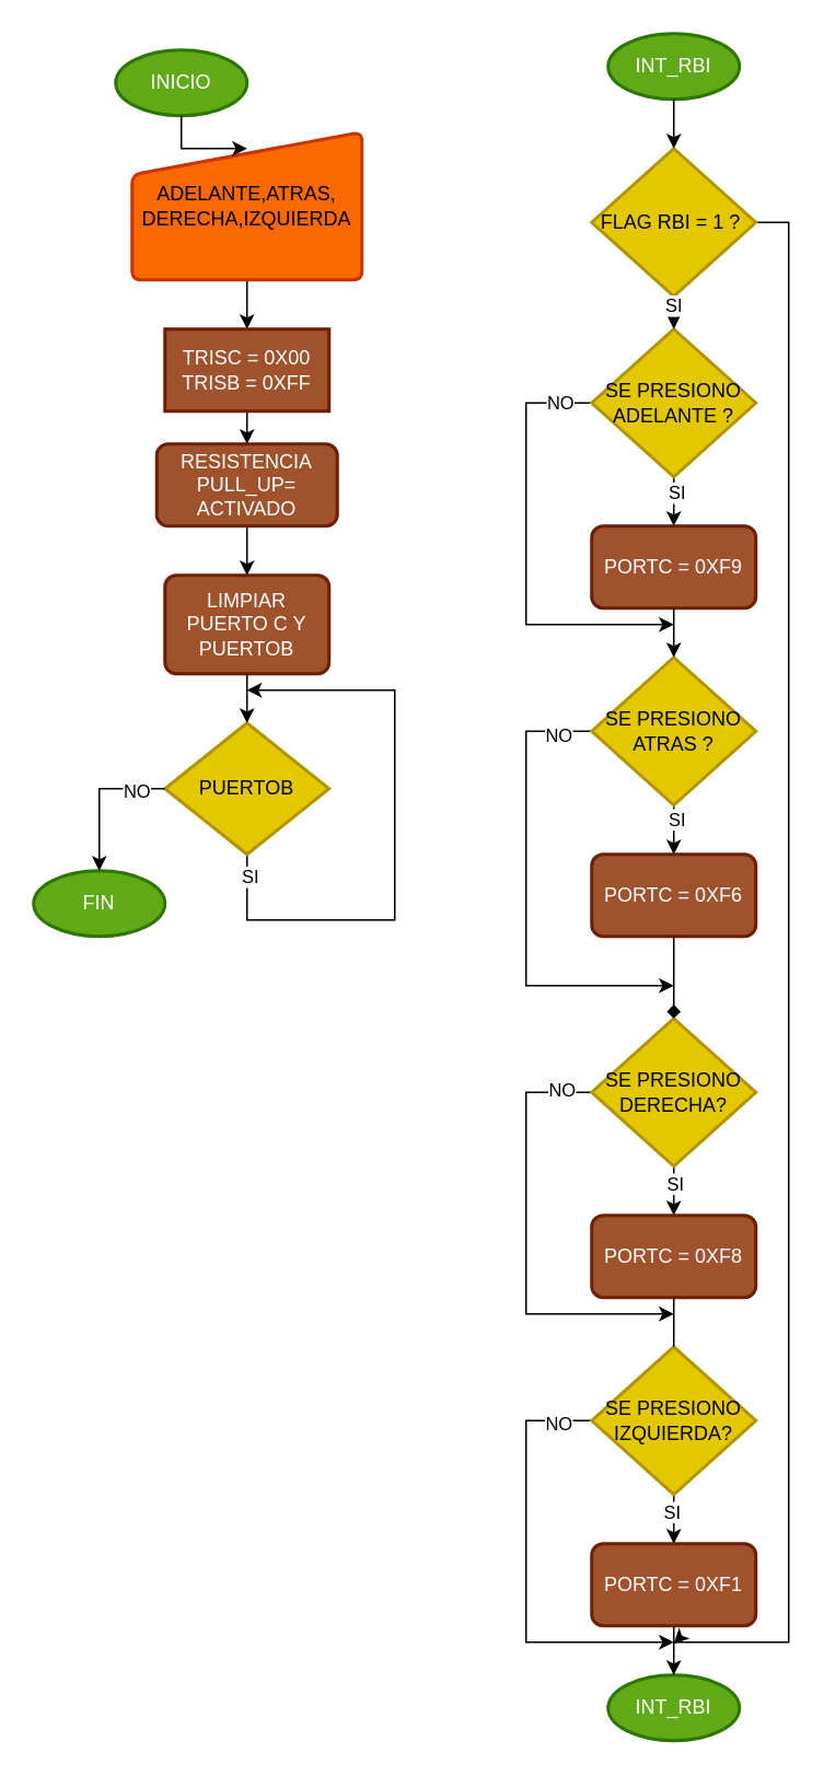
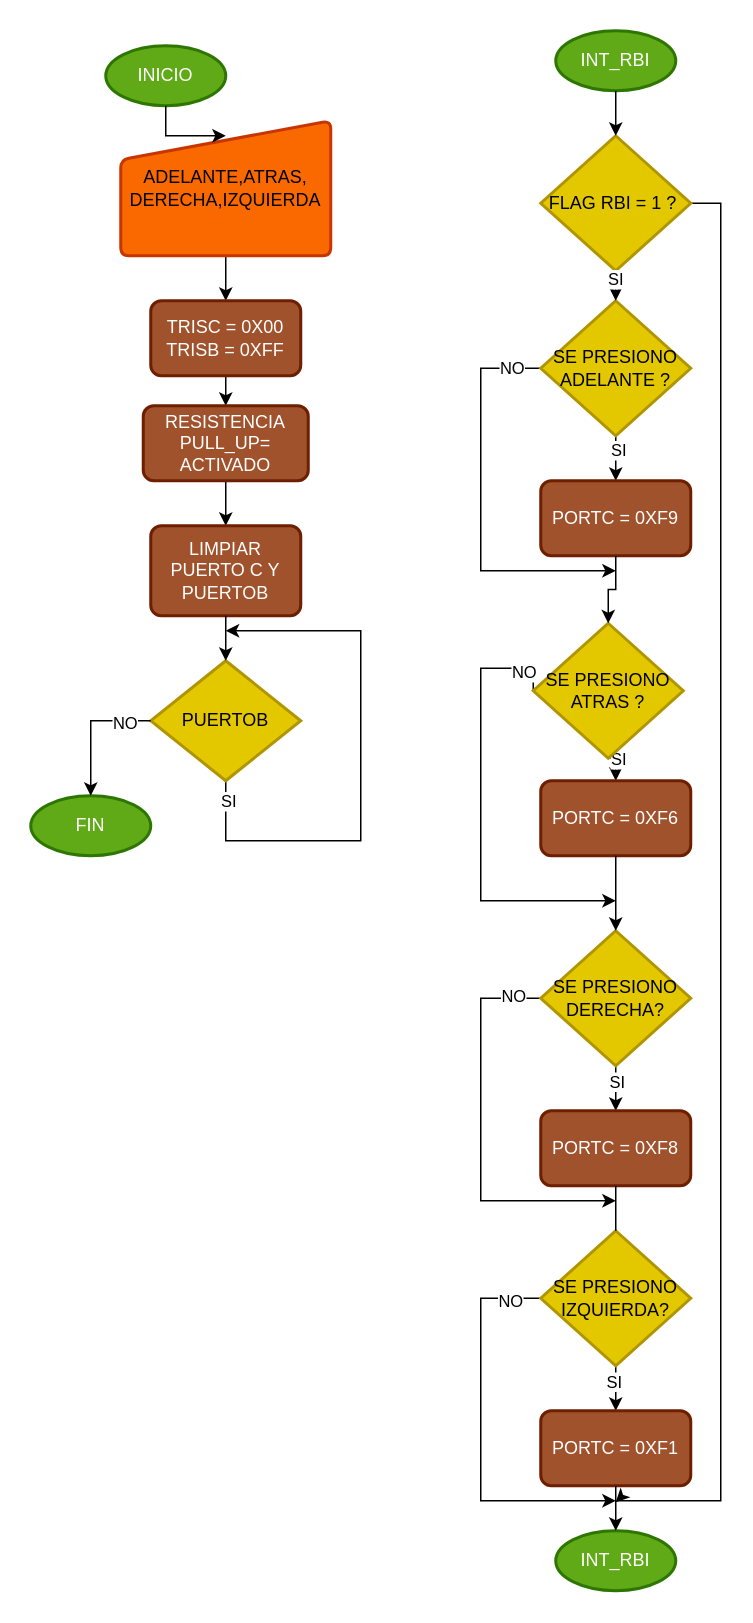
  <mxCell id="0" />
  <mxCell id="1" parent="0" />
  <mxCell id="2" value="INICIO" style="strokeWidth=2;html=1;shape=mxgraph.flowchart.start_1;whiteSpace=wrap;fillColor=#60a917;fontColor=#ffffff;strokeColor=#2D7600;" vertex="1" parent="1"><mxGeometry x="70" y="30" width="80" height="40" as="geometry" /></mxCell>
  <mxCell id="3" style="edgeStyle=orthogonalEdgeStyle;rounded=0;orthogonalLoop=1;jettySize=auto;html=1;exitX=0.5;exitY=1;exitDx=0;exitDy=0;entryX=0.5;entryY=0;entryDx=0;entryDy=0;" edge="1" parent="1" source="4" target="6"><mxGeometry relative="1" as="geometry" /></mxCell>
  <mxCell id="4" value="ADELANTE,ATRAS,&lt;div&gt;DERECHA,IZQUIERDA&lt;/div&gt;" style="html=1;strokeWidth=2;shape=manualInput;whiteSpace=wrap;rounded=1;size=26;arcSize=11;fillColor=#fa6800;fontColor=#000000;strokeColor=#C73500;" vertex="1" parent="1"><mxGeometry x="80" y="80" width="140" height="90" as="geometry" /></mxCell>
  <mxCell id="5" style="edgeStyle=orthogonalEdgeStyle;rounded=0;orthogonalLoop=1;jettySize=auto;html=1;exitX=0.5;exitY=1;exitDx=0;exitDy=0;entryX=0.5;entryY=0;entryDx=0;entryDy=0;" edge="1" parent="1" source="6" target="8"><mxGeometry relative="1" as="geometry" /></mxCell>
- <mxCell id="6" value="TRISC = 0X00&lt;div&gt;TRISB = 0XFF&lt;/div&gt;" style="whiteSpace=wrap;html=1;absoluteArcSize=1;arcSize=14;strokeWidth=2;fillColor=#a0522d;fontColor=#ffffff;strokeColor=#6D1F00;rounded=0;" vertex="1" parent="1"><mxGeometry x="100" y="200" width="100" height="50" as="geometry" /></mxCell>
+ <mxCell id="6" value="TRISC = 0X00&lt;div&gt;TRISB = 0XFF&lt;/div&gt;" style="rounded=1;whiteSpace=wrap;html=1;absoluteArcSize=1;arcSize=14;strokeWidth=2;fillColor=#a0522d;fontColor=#ffffff;strokeColor=#6D1F00;" vertex="1" parent="1"><mxGeometry x="100" y="200" width="100" height="50" as="geometry" /></mxCell>
  <mxCell id="7" style="edgeStyle=orthogonalEdgeStyle;rounded=0;orthogonalLoop=1;jettySize=auto;html=1;exitX=0.5;exitY=1;exitDx=0;exitDy=0;entryX=0.5;entryY=0;entryDx=0;entryDy=0;" edge="1" parent="1" source="8" target="9"><mxGeometry relative="1" as="geometry" /></mxCell>
  <mxCell id="8" value="RESISTENCIA PULL_UP= ACTIVADO" style="rounded=1;whiteSpace=wrap;html=1;absoluteArcSize=1;arcSize=14;strokeWidth=2;fillColor=#a0522d;fontColor=#ffffff;strokeColor=#6D1F00;" vertex="1" parent="1"><mxGeometry x="95" y="270" width="110" height="50" as="geometry" /></mxCell>
  <mxCell id="9" value="LIMPIAR PUERTO C Y PUERTOB" style="rounded=1;whiteSpace=wrap;html=1;absoluteArcSize=1;arcSize=14;strokeWidth=2;fillColor=#a0522d;fontColor=#ffffff;strokeColor=#6D1F00;" vertex="1" parent="1"><mxGeometry x="100" y="350" width="100" height="60" as="geometry" /></mxCell>
  <mxCell id="10" style="edgeStyle=orthogonalEdgeStyle;rounded=0;orthogonalLoop=1;jettySize=auto;html=1;exitX=0.5;exitY=1;exitDx=0;exitDy=0;exitPerimeter=0;" edge="1" parent="1" source="12"><mxGeometry relative="1" as="geometry"><mxPoint x="150" y="420" as="targetPoint" /><Array as="points"><mxPoint x="150" y="560" /><mxPoint x="240" y="560" /><mxPoint x="240" y="420" /></Array></mxGeometry></mxCell>
  <mxCell id="11" value="SI" style="edgeLabel;html=1;align=center;verticalAlign=middle;resizable=0;points=[];" vertex="1" connectable="0" parent="10"><mxGeometry x="-0.928" y="1" relative="1" as="geometry"><mxPoint as="offset" /></mxGeometry></mxCell>
  <mxCell id="12" value="PUERTOB" style="strokeWidth=2;html=1;shape=mxgraph.flowchart.decision;whiteSpace=wrap;fillColor=#e3c800;fontColor=#000000;strokeColor=#B09500;" vertex="1" parent="1"><mxGeometry x="100" y="440" width="100" height="80" as="geometry" /></mxCell>
  <mxCell id="13" style="edgeStyle=orthogonalEdgeStyle;rounded=0;orthogonalLoop=1;jettySize=auto;html=1;exitX=0.5;exitY=1;exitDx=0;exitDy=0;exitPerimeter=0;entryX=0.5;entryY=0.111;entryDx=0;entryDy=0;entryPerimeter=0;" edge="1" parent="1" source="2" target="4"><mxGeometry relative="1" as="geometry" /></mxCell>
  <mxCell id="14" style="edgeStyle=orthogonalEdgeStyle;rounded=0;orthogonalLoop=1;jettySize=auto;html=1;exitX=0.5;exitY=1;exitDx=0;exitDy=0;entryX=0.5;entryY=0;entryDx=0;entryDy=0;entryPerimeter=0;" edge="1" parent="1" source="9" target="12"><mxGeometry relative="1" as="geometry" /></mxCell>
  <mxCell id="15" value="FIN" style="strokeWidth=2;html=1;shape=mxgraph.flowchart.start_1;whiteSpace=wrap;fillColor=#60a917;fontColor=#ffffff;strokeColor=#2D7600;" vertex="1" parent="1"><mxGeometry x="20" y="530" width="80" height="40" as="geometry" /></mxCell>
  <mxCell id="16" style="edgeStyle=orthogonalEdgeStyle;rounded=0;orthogonalLoop=1;jettySize=auto;html=1;exitX=0;exitY=0.5;exitDx=0;exitDy=0;exitPerimeter=0;entryX=0.5;entryY=0;entryDx=0;entryDy=0;entryPerimeter=0;" edge="1" parent="1" source="12" target="15"><mxGeometry relative="1" as="geometry" /></mxCell>
  <mxCell id="17" value="NO" style="edgeLabel;html=1;align=center;verticalAlign=middle;resizable=0;points=[];" vertex="1" connectable="0" parent="16"><mxGeometry x="-0.6" y="1" relative="1" as="geometry"><mxPoint as="offset" /></mxGeometry></mxCell>
  <mxCell id="18" value="INT_RBI" style="strokeWidth=2;html=1;shape=mxgraph.flowchart.start_1;whiteSpace=wrap;fillColor=#60a917;fontColor=#ffffff;strokeColor=#2D7600;" vertex="1" parent="1"><mxGeometry x="370" y="20" width="80" height="40" as="geometry" /></mxCell>
  <mxCell id="19" style="edgeStyle=orthogonalEdgeStyle;rounded=0;orthogonalLoop=1;jettySize=auto;html=1;exitX=1;exitY=0.5;exitDx=0;exitDy=0;exitPerimeter=0;" edge="1" parent="1" source="20"><mxGeometry relative="1" as="geometry"><mxPoint x="410" y="1001" as="targetPoint" /><Array as="points"><mxPoint x="480" y="135" /><mxPoint x="480" y="1000" /><mxPoint x="411" y="1000" /></Array></mxGeometry></mxCell>
  <mxCell id="20" value="FLAG RBI = 1 ?&amp;nbsp;" style="strokeWidth=2;html=1;shape=mxgraph.flowchart.decision;whiteSpace=wrap;fillColor=#e3c800;fontColor=#000000;strokeColor=#B09500;" vertex="1" parent="1"><mxGeometry x="360" y="90" width="100" height="90" as="geometry" /></mxCell>
  <mxCell id="21" style="edgeStyle=orthogonalEdgeStyle;rounded=0;orthogonalLoop=1;jettySize=auto;html=1;exitX=0.5;exitY=1;exitDx=0;exitDy=0;exitPerimeter=0;entryX=0.5;entryY=0;entryDx=0;entryDy=0;entryPerimeter=0;" edge="1" parent="1" source="18" target="20"><mxGeometry relative="1" as="geometry" /></mxCell>
  <mxCell id="22" style="edgeStyle=orthogonalEdgeStyle;rounded=0;orthogonalLoop=1;jettySize=auto;html=1;exitX=0.5;exitY=1;exitDx=0;exitDy=0;exitPerimeter=0;entryX=0.5;entryY=0;entryDx=0;entryDy=0;" edge="1" parent="1" source="26" target="32"><mxGeometry relative="1" as="geometry" /></mxCell>
  <mxCell id="23" value="SI" style="edgeLabel;html=1;align=center;verticalAlign=middle;resizable=0;points=[];" vertex="1" connectable="0" parent="22"><mxGeometry x="-0.4" y="1" relative="1" as="geometry"><mxPoint as="offset" /></mxGeometry></mxCell>
  <mxCell id="24" style="edgeStyle=orthogonalEdgeStyle;rounded=0;orthogonalLoop=1;jettySize=auto;html=1;exitX=0;exitY=0.5;exitDx=0;exitDy=0;exitPerimeter=0;" edge="1" parent="1" source="26"><mxGeometry relative="1" as="geometry"><mxPoint x="410" y="380" as="targetPoint" /><Array as="points"><mxPoint x="320" y="245" /><mxPoint x="320" y="380" /></Array></mxGeometry></mxCell>
  <mxCell id="25" value="NO" style="edgeLabel;html=1;align=center;verticalAlign=middle;resizable=0;points=[];" vertex="1" connectable="0" parent="24"><mxGeometry x="-0.849" y="-1" relative="1" as="geometry"><mxPoint as="offset" /></mxGeometry></mxCell>
  <mxCell id="26" value="SE PRESIONO ADELANTE ?" style="strokeWidth=2;html=1;shape=mxgraph.flowchart.decision;whiteSpace=wrap;fillColor=#e3c800;fontColor=#000000;strokeColor=#B09500;" vertex="1" parent="1"><mxGeometry x="360" y="200" width="100" height="90" as="geometry" /></mxCell>
  <mxCell id="27" style="edgeStyle=orthogonalEdgeStyle;rounded=0;orthogonalLoop=1;jettySize=auto;html=1;exitX=0.5;exitY=1;exitDx=0;exitDy=0;exitPerimeter=0;entryX=0.5;entryY=0;entryDx=0;entryDy=0;" edge="1" parent="1" source="31" target="33"><mxGeometry relative="1" as="geometry" /></mxCell>
  <mxCell id="28" value="SI" style="edgeLabel;html=1;align=center;verticalAlign=middle;resizable=0;points=[];" vertex="1" connectable="0" parent="27"><mxGeometry x="-0.467" y="1" relative="1" as="geometry"><mxPoint as="offset" /></mxGeometry></mxCell>
  <mxCell id="29" style="edgeStyle=orthogonalEdgeStyle;rounded=0;orthogonalLoop=1;jettySize=auto;html=1;exitX=0;exitY=0.5;exitDx=0;exitDy=0;exitPerimeter=0;" edge="1" parent="1" source="31"><mxGeometry relative="1" as="geometry"><mxPoint x="410" y="600" as="targetPoint" /><Array as="points"><mxPoint x="320" y="445" /><mxPoint x="320" y="600" /></Array></mxGeometry></mxCell>
  <mxCell id="30" value="NO" style="edgeLabel;html=1;align=center;verticalAlign=middle;resizable=0;points=[];" vertex="1" connectable="0" parent="29"><mxGeometry x="-0.853" y="2" relative="1" as="geometry"><mxPoint as="offset" /></mxGeometry></mxCell>
- <mxCell id="31" value="SE PRESIONO ATRAS ?" style="strokeWidth=2;html=1;shape=mxgraph.flowchart.decision;whiteSpace=wrap;fillColor=#e3c800;fontColor=#000000;strokeColor=#B09500;" vertex="1" parent="1"><mxGeometry x="360" y="400" width="100" height="90" as="geometry" /></mxCell>
+ <mxCell id="31" value="SE PRESIONO ATRAS ?" style="strokeWidth=2;html=1;shape=mxgraph.flowchart.decision;whiteSpace=wrap;fillColor=#e3c800;fontColor=#000000;strokeColor=#B09500;" vertex="1" parent="1"><mxGeometry x="355" y="415" width="100" height="90" as="geometry" /></mxCell>
  <mxCell id="32" value="PORTC = 0XF9" style="rounded=1;whiteSpace=wrap;html=1;absoluteArcSize=1;arcSize=14;strokeWidth=2;fillColor=#a0522d;fontColor=#ffffff;strokeColor=#6D1F00;" vertex="1" parent="1"><mxGeometry x="360" y="320" width="100" height="50" as="geometry" /></mxCell>
  <mxCell id="33" value="PORTC = 0XF6" style="rounded=1;whiteSpace=wrap;html=1;absoluteArcSize=1;arcSize=14;strokeWidth=2;fillColor=#a0522d;fontColor=#ffffff;strokeColor=#6D1F00;" vertex="1" parent="1"><mxGeometry x="360" y="520" width="100" height="50" as="geometry" /></mxCell>
  <mxCell id="34" style="edgeStyle=orthogonalEdgeStyle;rounded=0;orthogonalLoop=1;jettySize=auto;html=1;exitX=0.5;exitY=1;exitDx=0;exitDy=0;exitPerimeter=0;entryX=0.5;entryY=0;entryDx=0;entryDy=0;" edge="1" parent="1" source="38" target="39"><mxGeometry relative="1" as="geometry" /></mxCell>
  <mxCell id="35" value="SI" style="edgeLabel;html=1;align=center;verticalAlign=middle;resizable=0;points=[];" vertex="1" connectable="0" parent="34"><mxGeometry x="-0.333" relative="1" as="geometry"><mxPoint as="offset" /></mxGeometry></mxCell>
  <mxCell id="36" style="edgeStyle=orthogonalEdgeStyle;rounded=0;orthogonalLoop=1;jettySize=auto;html=1;exitX=0;exitY=0.5;exitDx=0;exitDy=0;exitPerimeter=0;" edge="1" parent="1" source="38"><mxGeometry relative="1" as="geometry"><mxPoint x="410" y="800" as="targetPoint" /><Array as="points"><mxPoint x="320" y="665" /><mxPoint x="320" y="800" /></Array></mxGeometry></mxCell>
  <mxCell id="37" value="NO" style="edgeLabel;html=1;align=center;verticalAlign=middle;resizable=0;points=[];" vertex="1" connectable="0" parent="36"><mxGeometry x="-0.857" y="-2" relative="1" as="geometry"><mxPoint as="offset" /></mxGeometry></mxCell>
  <mxCell id="38" value="SE PRESIONO DERECHA?" style="strokeWidth=2;html=1;shape=mxgraph.flowchart.decision;whiteSpace=wrap;fillColor=#e3c800;fontColor=#000000;strokeColor=#B09500;" vertex="1" parent="1"><mxGeometry x="360" y="620" width="100" height="90" as="geometry" /></mxCell>
  <mxCell id="39" value="PORTC = 0XF8" style="rounded=1;whiteSpace=wrap;html=1;absoluteArcSize=1;arcSize=14;strokeWidth=2;fillColor=#a0522d;fontColor=#ffffff;strokeColor=#6D1F00;" vertex="1" parent="1"><mxGeometry x="360" y="740" width="100" height="50" as="geometry" /></mxCell>
  <mxCell id="40" style="edgeStyle=orthogonalEdgeStyle;rounded=0;orthogonalLoop=1;jettySize=auto;html=1;exitX=0.5;exitY=1;exitDx=0;exitDy=0;exitPerimeter=0;entryX=0.5;entryY=0;entryDx=0;entryDy=0;" edge="1" parent="1" source="44" target="45"><mxGeometry relative="1" as="geometry" /></mxCell>
  <mxCell id="41" value="SI" style="edgeLabel;html=1;align=center;verticalAlign=middle;resizable=0;points=[];" vertex="1" connectable="0" parent="40"><mxGeometry x="-0.333" y="-2" relative="1" as="geometry"><mxPoint as="offset" /></mxGeometry></mxCell>
  <mxCell id="42" style="edgeStyle=orthogonalEdgeStyle;rounded=0;orthogonalLoop=1;jettySize=auto;html=1;exitX=0;exitY=0.5;exitDx=0;exitDy=0;exitPerimeter=0;" edge="1" parent="1" source="44"><mxGeometry relative="1" as="geometry"><mxPoint x="410" y="1000" as="targetPoint" /><Array as="points"><mxPoint x="320" y="865" /><mxPoint x="320" y="1000" /></Array></mxGeometry></mxCell>
  <mxCell id="43" value="NO" style="edgeLabel;html=1;align=center;verticalAlign=middle;resizable=0;points=[];" vertex="1" connectable="0" parent="42"><mxGeometry x="-0.842" y="1" relative="1" as="geometry"><mxPoint as="offset" /></mxGeometry></mxCell>
  <mxCell id="44" value="SE PRESIONO IZQUIERDA?" style="strokeWidth=2;html=1;shape=mxgraph.flowchart.decision;whiteSpace=wrap;fillColor=#e3c800;fontColor=#000000;strokeColor=#B09500;" vertex="1" parent="1"><mxGeometry x="360" y="820" width="100" height="90" as="geometry" /></mxCell>
  <mxCell id="45" value="PORTC = 0XF1" style="rounded=1;whiteSpace=wrap;html=1;absoluteArcSize=1;arcSize=14;strokeWidth=2;fillColor=#a0522d;fontColor=#ffffff;strokeColor=#6D1F00;" vertex="1" parent="1"><mxGeometry x="360" y="940" width="100" height="50" as="geometry" /></mxCell>
  <mxCell id="46" style="edgeStyle=orthogonalEdgeStyle;rounded=0;orthogonalLoop=1;jettySize=auto;html=1;exitX=0.5;exitY=1;exitDx=0;exitDy=0;exitPerimeter=0;entryX=0.5;entryY=0;entryDx=0;entryDy=0;entryPerimeter=0;" edge="1" parent="1" source="20" target="26"><mxGeometry relative="1" as="geometry" /></mxCell>
  <mxCell id="47" value="SI" style="edgeLabel;html=1;align=center;verticalAlign=middle;resizable=0;points=[];" vertex="1" connectable="0" parent="46"><mxGeometry x="-0.5" y="-1" relative="1" as="geometry"><mxPoint as="offset" /></mxGeometry></mxCell>
  <mxCell id="48" style="edgeStyle=orthogonalEdgeStyle;rounded=0;orthogonalLoop=1;jettySize=auto;html=1;exitX=0.5;exitY=1;exitDx=0;exitDy=0;entryX=0.5;entryY=0;entryDx=0;entryDy=0;entryPerimeter=0;" edge="1" parent="1" source="32" target="31"><mxGeometry relative="1" as="geometry" /></mxCell>
- <mxCell id="49" style="edgeStyle=orthogonalEdgeStyle;rounded=0;orthogonalLoop=1;jettySize=auto;html=1;exitX=0.5;exitY=1;exitDx=0;exitDy=0;entryX=0.5;entryY=0;entryDx=0;entryDy=0;entryPerimeter=0;endArrow=diamond;" edge="1" parent="1" source="33" target="38"><mxGeometry relative="1" as="geometry" /></mxCell>
+ <mxCell id="49" style="edgeStyle=orthogonalEdgeStyle;rounded=0;orthogonalLoop=1;jettySize=auto;html=1;exitX=0.5;exitY=1;exitDx=0;exitDy=0;entryX=0.5;entryY=0;entryDx=0;entryDy=0;entryPerimeter=0;" edge="1" parent="1" source="33" target="38"><mxGeometry relative="1" as="geometry" /></mxCell>
  <mxCell id="50" style="edgeStyle=orthogonalEdgeStyle;rounded=0;orthogonalLoop=1;jettySize=auto;html=1;exitX=0.5;exitY=1;exitDx=0;exitDy=0;entryX=0.5;entryY=0;entryDx=0;entryDy=0;entryPerimeter=0;endArrow=none;" edge="1" parent="1" source="39" target="44"><mxGeometry relative="1" as="geometry" /></mxCell>
  <mxCell id="51" value="INT_RBI" style="strokeWidth=2;html=1;shape=mxgraph.flowchart.start_1;whiteSpace=wrap;fillColor=#60a917;fontColor=#ffffff;strokeColor=#2D7600;" vertex="1" parent="1"><mxGeometry x="370" y="1020" width="80" height="40" as="geometry" /></mxCell>
  <mxCell id="52" style="edgeStyle=orthogonalEdgeStyle;rounded=0;orthogonalLoop=1;jettySize=auto;html=1;exitX=0.5;exitY=1;exitDx=0;exitDy=0;entryX=0.5;entryY=0;entryDx=0;entryDy=0;entryPerimeter=0;" edge="1" parent="1" source="45" target="51"><mxGeometry relative="1" as="geometry" /></mxCell>
